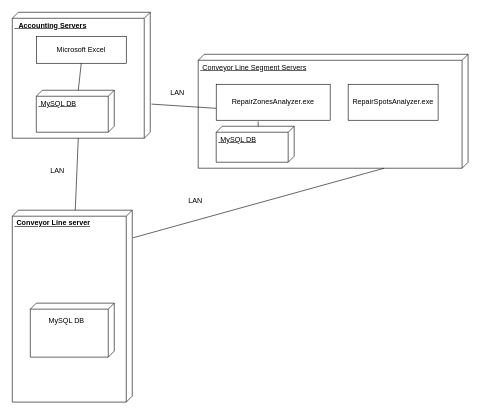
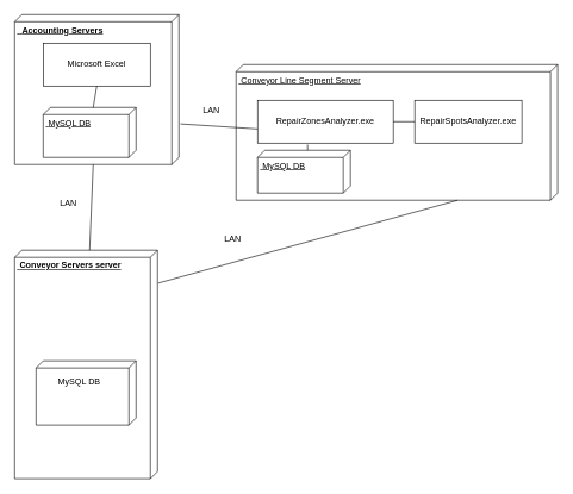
  <mxCell id="0" />
  <mxCell id="1" parent="0" />
- <mxCell id="2" value="&lt;span style=&quot;white-space: pre;&quot;&gt; &lt;/span&gt;&lt;b&gt;Conveyor Line server&lt;/b&gt;" style="verticalAlign=top;align=left;spacingTop=8;spacingLeft=2;spacingRight=12;shape=cube;size=10;direction=south;fontStyle=4;html=1;whiteSpace=wrap;" vertex="1" parent="1"><mxGeometry x="20" y="350" width="200" height="320" as="geometry" /></mxCell>
+ <mxCell id="2" value="&lt;span style=&quot;white-space: pre;&quot;&gt; &lt;/span&gt;&lt;b&gt;Conveyor Servers server&lt;/b&gt;" style="verticalAlign=top;align=left;spacingTop=8;spacingLeft=2;spacingRight=12;shape=cube;size=10;direction=south;fontStyle=4;html=1;whiteSpace=wrap;" vertex="1" parent="1"><mxGeometry x="20" y="350" width="200" height="320" as="geometry" /></mxCell>
  <mxCell id="3" value="" style="verticalAlign=top;align=left;spacingTop=8;spacingLeft=2;spacingRight=12;shape=cube;size=10;direction=south;fontStyle=4;html=1;whiteSpace=wrap;" vertex="1" parent="1"><mxGeometry x="50" y="505" width="140" height="90" as="geometry" /></mxCell>
  <mxCell id="4" value="MySQL DB" style="text;html=1;align=center;verticalAlign=middle;resizable=0;points=[];autosize=1;strokeColor=none;fillColor=none;" vertex="1" parent="1"><mxGeometry x="70" y="520" width="80" height="30" as="geometry" /></mxCell>
  <mxCell id="5" value="&lt;span style=&quot;white-space: pre;&quot;&gt; &lt;span style=&quot;white-space: pre;&quot;&gt; &lt;/span&gt;&lt;/span&gt;&lt;b&gt;Accounting Servers&lt;/b&gt;" style="verticalAlign=top;align=left;spacingTop=8;spacingLeft=2;spacingRight=12;shape=cube;size=10;direction=south;fontStyle=4;html=1;whiteSpace=wrap;" vertex="1" parent="1"><mxGeometry x="20" y="20" width="230" height="210" as="geometry" /></mxCell>
- <mxCell id="6" value="Microsoft Excel" style="rounded=0;whiteSpace=wrap;html=1;" vertex="1" parent="1"><mxGeometry x="60" y="60" width="150" height="45" as="geometry" /></mxCell>
+ <mxCell id="6" value="Microsoft Excel" style="rounded=0;whiteSpace=wrap;html=1;" vertex="1" parent="1"><mxGeometry x="60" y="60" width="150" height="60" as="geometry" /></mxCell>
  <mxCell id="7" value="&lt;span style=&quot;white-space: pre;&quot;&gt; &lt;/span&gt;MySQL DB" style="verticalAlign=top;align=left;spacingTop=8;spacingLeft=2;spacingRight=12;shape=cube;size=10;direction=south;fontStyle=4;html=1;whiteSpace=wrap;" vertex="1" parent="1"><mxGeometry x="60" y="150" width="130" height="70" as="geometry" /></mxCell>
  <mxCell id="8" value="" style="endArrow=none;html=1;rounded=0;entryX=0.5;entryY=1;entryDx=0;entryDy=0;exitX=0;exitY=0;exitDx=0;exitDy=60;exitPerimeter=0;" edge="1" parent="1" source="7" target="6"><mxGeometry width="50" height="50" relative="1" as="geometry"><mxPoint x="-80" y="210" as="sourcePoint" /><mxPoint x="-30" y="160" as="targetPoint" /></mxGeometry></mxCell>
- <mxCell id="9" value="&lt;span style=&quot;white-space: pre;&quot;&gt; &lt;/span&gt;Conveyor Line Segment Servers" style="verticalAlign=top;align=left;spacingTop=8;spacingLeft=2;spacingRight=12;shape=cube;size=10;direction=south;fontStyle=4;html=1;whiteSpace=wrap;" vertex="1" parent="1"><mxGeometry x="330" y="90" width="450" height="190" as="geometry" /></mxCell>
+ <mxCell id="9" value="&lt;span style=&quot;white-space: pre;&quot;&gt; &lt;/span&gt;Conveyor Line Segment Server" style="verticalAlign=top;align=left;spacingTop=8;spacingLeft=2;spacingRight=12;shape=cube;size=10;direction=south;fontStyle=4;html=1;whiteSpace=wrap;" vertex="1" parent="1"><mxGeometry x="330" y="90" width="450" height="190" as="geometry" /></mxCell>
  <mxCell id="10" value="" style="endArrow=none;html=1;rounded=0;exitX=0.729;exitY=-0.009;exitDx=0;exitDy=0;exitPerimeter=0;entryX=0;entryY=0;entryDx=100;entryDy=270;entryPerimeter=0;" edge="1" parent="1" source="5" target="9"><mxGeometry width="50" height="50" relative="1" as="geometry"><mxPoint x="250" y="320" as="sourcePoint" /><mxPoint x="300" y="270" as="targetPoint" /></mxGeometry></mxCell>
  <mxCell id="11" value="LAN" style="text;html=1;align=center;verticalAlign=middle;resizable=0;points=[];autosize=1;strokeColor=none;fillColor=none;" vertex="1" parent="1"><mxGeometry x="270" y="140" width="50" height="30" as="geometry" /></mxCell>
  <mxCell id="12" value="LAN" style="text;html=1;align=center;verticalAlign=middle;resizable=0;points=[];autosize=1;strokeColor=none;fillColor=none;" vertex="1" parent="1"><mxGeometry x="300" y="320" width="50" height="30" as="geometry" /></mxCell>
  <mxCell id="13" value="" style="endArrow=none;html=1;rounded=0;exitX=0.144;exitY=-0.005;exitDx=0;exitDy=0;exitPerimeter=0;entryX=0;entryY=0;entryDx=190;entryDy=140;entryPerimeter=0;" edge="1" parent="1" source="2" target="9"><mxGeometry width="50" height="50" relative="1" as="geometry"><mxPoint x="310" y="360" as="sourcePoint" /><mxPoint x="360" y="310" as="targetPoint" /></mxGeometry></mxCell>
  <mxCell id="14" value="" style="endArrow=none;html=1;rounded=0;entryX=0;entryY=0;entryDx=210;entryDy=120;entryPerimeter=0;exitX=0;exitY=0;exitDx=0;exitDy=95;exitPerimeter=0;" edge="1" parent="1" source="2" target="5"><mxGeometry width="50" height="50" relative="1" as="geometry"><mxPoint x="-70" y="280" as="sourcePoint" /><mxPoint x="-20" y="230" as="targetPoint" /></mxGeometry></mxCell>
  <mxCell id="15" value="LAN&lt;br&gt;" style="text;html=1;align=center;verticalAlign=middle;resizable=0;points=[];autosize=1;strokeColor=none;fillColor=none;" vertex="1" parent="1"><mxGeometry x="70" y="270" width="50" height="30" as="geometry" /></mxCell>
  <mxCell id="16" value="&lt;span style=&quot;white-space: pre;&quot;&gt; &lt;/span&gt;MySQL DB" style="verticalAlign=top;align=left;spacingTop=8;spacingLeft=2;spacingRight=12;shape=cube;size=10;direction=south;fontStyle=4;html=1;whiteSpace=wrap;" vertex="1" parent="1"><mxGeometry x="360" y="210" width="130" height="60" as="geometry" /></mxCell>
  <mxCell id="17" value="RepairZonesAnalyzer.exe" style="rounded=0;whiteSpace=wrap;html=1;" vertex="1" parent="1"><mxGeometry x="360" y="140" width="190" height="60" as="geometry" /></mxCell>
  <mxCell id="18" value="RepairSpotsAnalyzer.exe" style="rounded=0;whiteSpace=wrap;html=1;" vertex="1" parent="1"><mxGeometry x="580" y="140" width="150" height="60" as="geometry" /></mxCell>
  <mxCell id="19" value="" style="endArrow=none;html=1;rounded=0;exitX=0;exitY=0;exitDx=0;exitDy=60;exitPerimeter=0;entryX=0.368;entryY=1.033;entryDx=0;entryDy=0;entryPerimeter=0;" edge="1" parent="1" source="16" target="17"><mxGeometry width="50" height="50" relative="1" as="geometry"><mxPoint x="520" y="270" as="sourcePoint" /><mxPoint x="570" y="220" as="targetPoint" /></mxGeometry></mxCell>
+ <mxCell id="20" value="" style="endArrow=none;html=1;rounded=0;exitX=1;exitY=0.5;exitDx=0;exitDy=0;entryX=0;entryY=0.5;entryDx=0;entryDy=0;" edge="1" parent="1" source="17" target="18"><mxGeometry width="50" height="50" relative="1" as="geometry"><mxPoint x="560" y="280" as="sourcePoint" /><mxPoint x="610" y="230" as="targetPoint" /></mxGeometry></mxCell>
